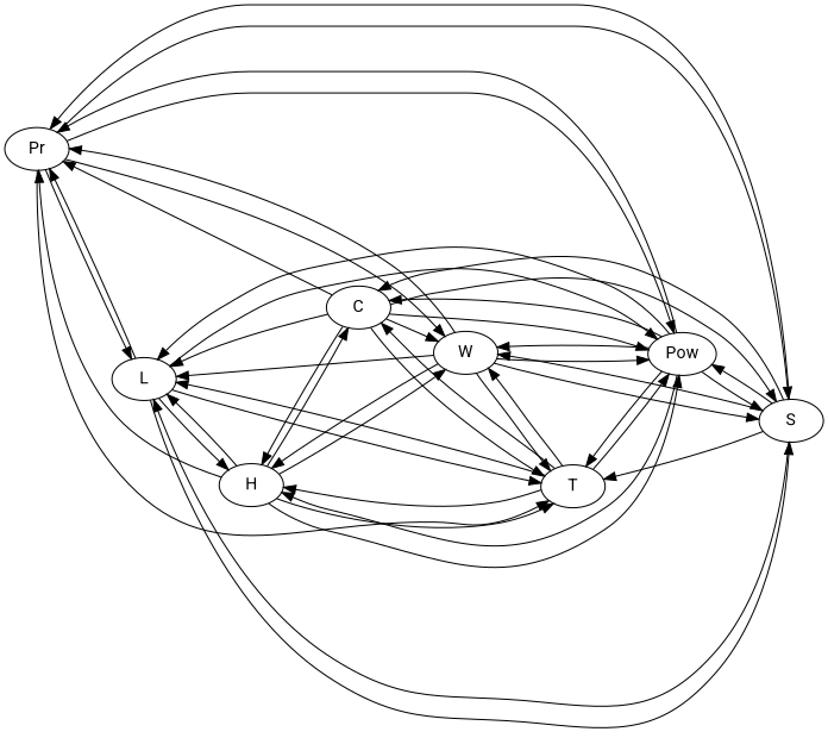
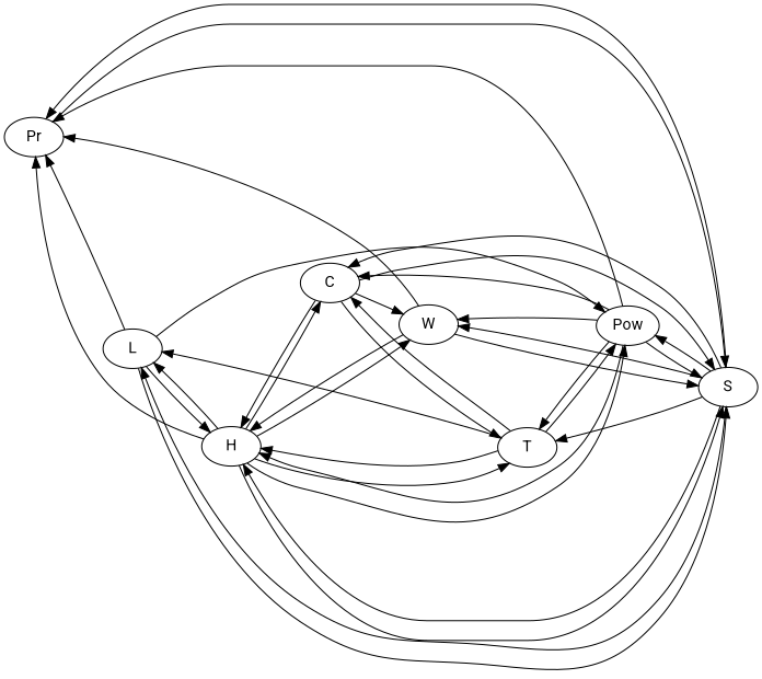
  digraph {
    fontname=Roboto
    rankdir=LR
    node [fontname=Roboto]
    edge [fontname=Roboto]
    Pr
    L
    S
    Pow
    T
    W
    H
    C
-   Pr -> L
    Pr -> S
-   Pr -> Pow
-   Pr -> T
-   Pr -> W
    L -> Pr
    L -> S
    L -> Pow
-   L -> T
    L -> H
    S -> Pr
    S -> L
    S -> Pow
    S -> T
    S -> W
+   S -> H
    S -> C
    Pow -> Pr
-   Pow -> L
    Pow -> S
    Pow -> T
    Pow -> W
    Pow -> H
    Pow -> C
    T -> L
    T -> Pow
-   T -> W
    T -> H
    T -> C
    W -> Pr
-   W -> L
    W -> S
-   W -> Pow
-   W -> T
    W -> H
    H -> Pr
    H -> L
+   H -> S
    H -> Pow
    H -> T
    H -> W
    H -> C
-   C -> Pr
-   C -> L
    C -> S
-   C -> Pow
    C -> T
    C -> W
    C -> H
  }
